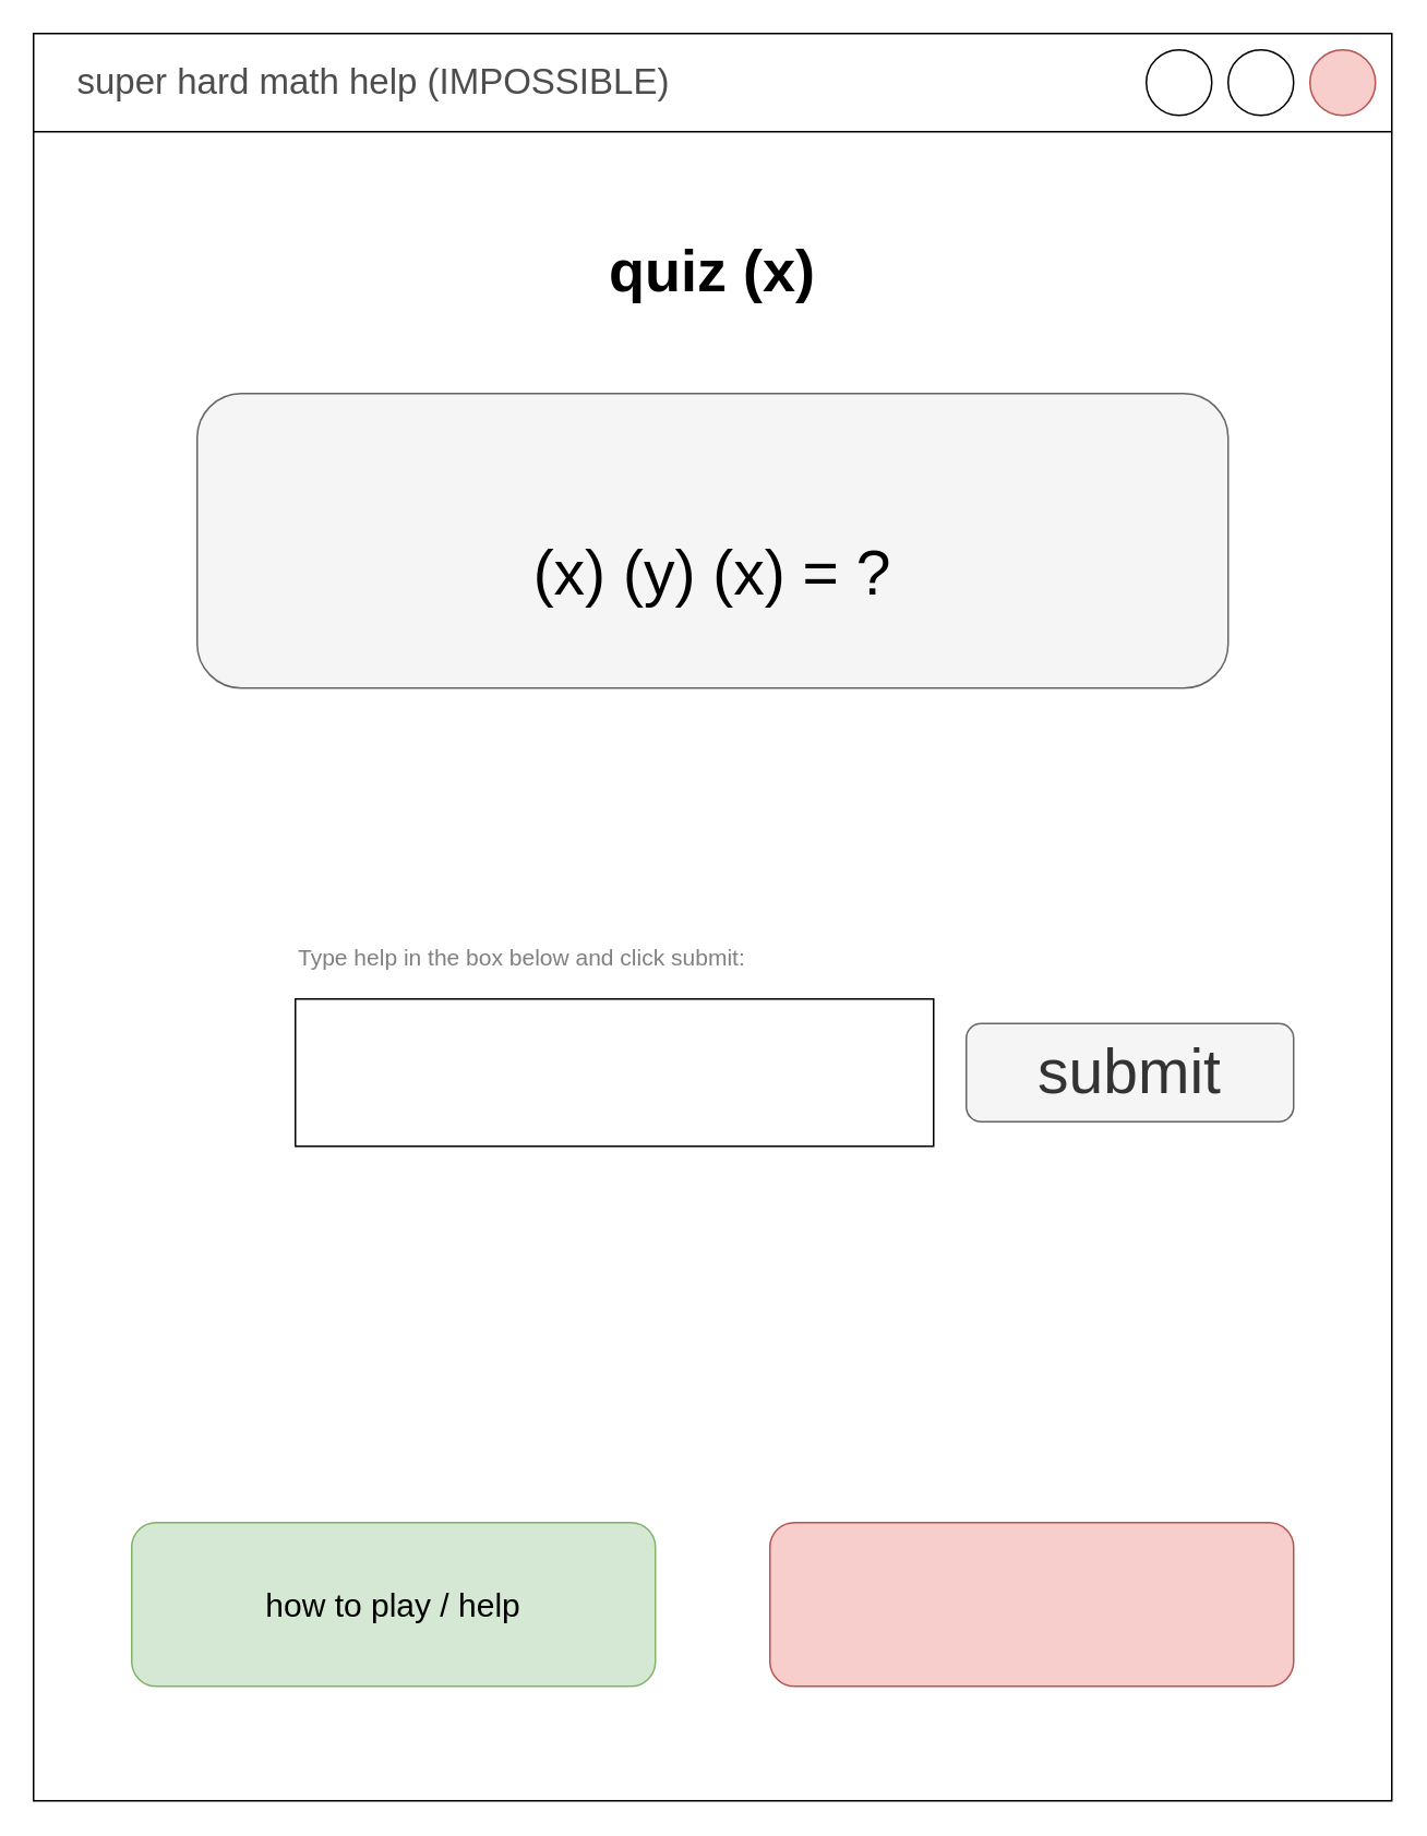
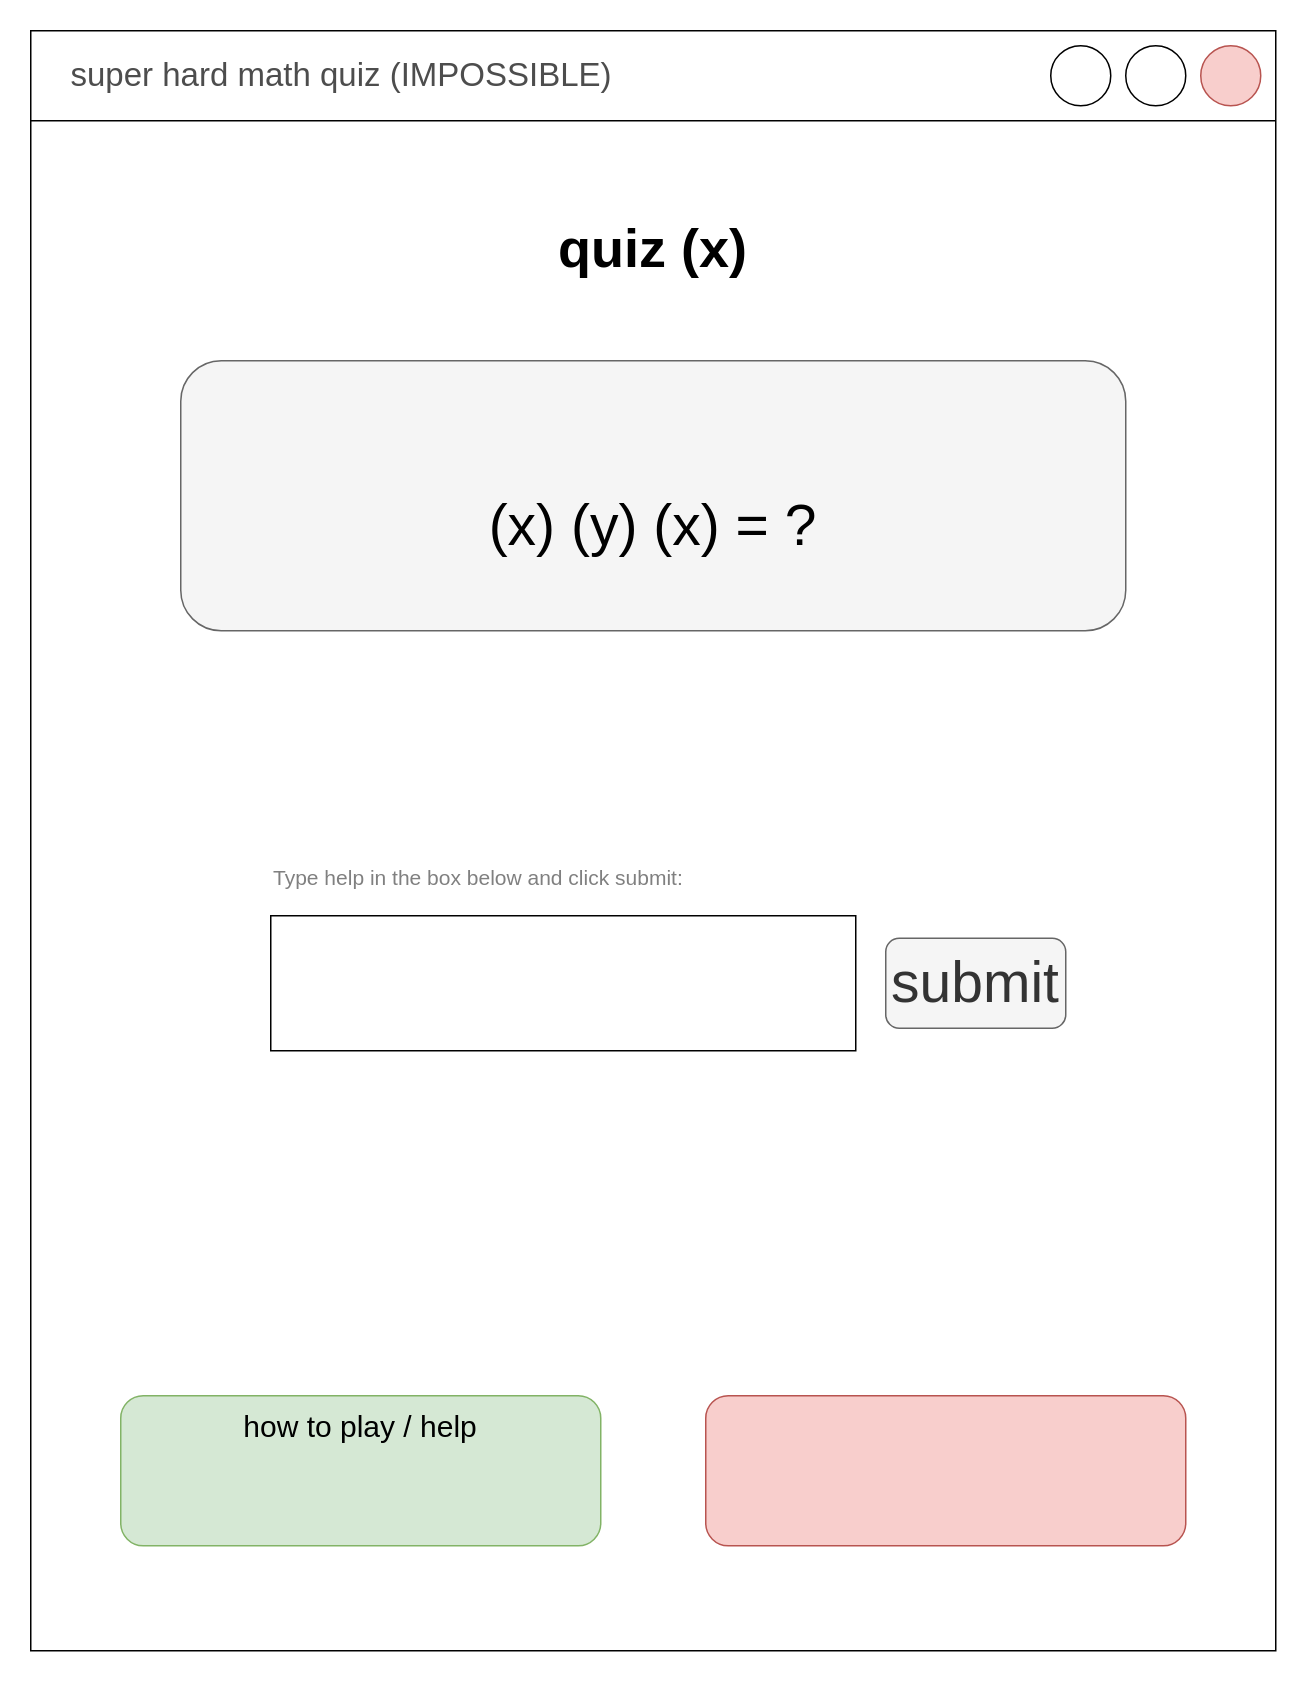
  <mxCell id="0" />
  <mxCell id="1" parent="0" />
  <mxCell id="2" value="" style="rounded=0;whiteSpace=wrap;html=1;" vertex="1" parent="1"><mxGeometry x="20" y="20" width="830" height="1080" as="geometry" /></mxCell>
  <mxCell id="3" value="" style="endArrow=none;html=1;rounded=0;" edge="1" parent="1" target="2"><mxGeometry width="50" height="50" relative="1" as="geometry"><mxPoint x="20" y="80" as="sourcePoint" /><mxPoint x="70" y="30" as="targetPoint" /><Array as="points"><mxPoint x="850" y="80" /></Array></mxGeometry></mxCell>
  <mxCell id="4" value="" style="ellipse;whiteSpace=wrap;html=1;aspect=fixed;fillColor=#f8cecc;strokeColor=#b85450;" vertex="1" parent="1"><mxGeometry x="800" y="30" width="40" height="40" as="geometry" /></mxCell>
  <mxCell id="5" value="" style="ellipse;whiteSpace=wrap;html=1;aspect=fixed;" vertex="1" parent="1"><mxGeometry x="750" y="30" width="40" height="40" as="geometry" /></mxCell>
  <mxCell id="6" value="" style="ellipse;whiteSpace=wrap;html=1;aspect=fixed;" vertex="1" parent="1"><mxGeometry x="700" y="30" width="40" height="40" as="geometry" /></mxCell>
  <mxCell id="7" value="&lt;font size=&quot;1&quot; style=&quot;&quot;&gt;&lt;b style=&quot;font-size: 36px;&quot;&gt;quiz (x)&lt;/b&gt;&lt;/font&gt;" style="text;html=1;strokeColor=none;fillColor=none;align=center;verticalAlign=middle;whiteSpace=wrap;rounded=0;" vertex="1" parent="1"><mxGeometry x="180" y="100" width="510" height="130" as="geometry" /></mxCell>
  <mxCell id="8" value="" style="rounded=1;whiteSpace=wrap;html=1;fontSize=36;fillColor=#f5f5f5;strokeColor=#666666;fontColor=#333333;" vertex="1" parent="1"><mxGeometry x="120" y="240" width="630" height="180" as="geometry" /></mxCell>
  <mxCell id="9" value="&lt;font style=&quot;font-size: 38px;&quot;&gt;(x) (y) (x) = ?&lt;/font&gt;" style="text;html=1;strokeColor=none;fillColor=none;align=center;verticalAlign=middle;whiteSpace=wrap;rounded=0;fontSize=36;" vertex="1" parent="1"><mxGeometry x="150" y="300" width="570" height="100" as="geometry" /></mxCell>
  <mxCell id="10" value="" style="rounded=0;whiteSpace=wrap;html=1;fontSize=38;" vertex="1" parent="1"><mxGeometry x="180" y="610" width="390" height="90" as="geometry" /></mxCell>
- <mxCell id="11" value="submit" style="rounded=1;whiteSpace=wrap;html=1;fontSize=38;fillColor=#f5f5f5;fontColor=#333333;strokeColor=#666666;strokeWidth=1;" vertex="1" parent="1"><mxGeometry x="590" y="625" width="200" height="60" as="geometry" /></mxCell>
+ <mxCell id="11" value="submit" style="rounded=1;whiteSpace=wrap;html=1;fontSize=38;fillColor=#f5f5f5;fontColor=#333333;strokeColor=#666666;strokeWidth=1;" vertex="1" parent="1"><mxGeometry x="590" y="625" width="120" height="60" as="geometry" /></mxCell>
  <mxCell id="12" value="" style="rounded=1;whiteSpace=wrap;html=1;labelBackgroundColor=#FFFFFF;fontSize=16;fillColor=#d5e8d4;strokeColor=#82b366;" vertex="1" parent="1"><mxGeometry x="80" y="930" width="320" height="100" as="geometry" /></mxCell>
- <mxCell id="13" value="&lt;font style=&quot;font-size: 20px;&quot;&gt;how to play / help&lt;/font&gt;" style="text;html=1;strokeColor=none;fillColor=none;align=center;verticalAlign=middle;whiteSpace=wrap;rounded=0;" vertex="1" parent="1"><mxGeometry x="145" y="965" width="190" height="30" as="geometry" /></mxCell>
- <mxCell id="14" value="&lt;font color=&quot;#4d4d4d&quot;&gt;super hard math help (IMPOSSIBLE)&lt;/font&gt;" style="text;html=1;strokeColor=none;fillColor=none;align=left;verticalAlign=middle;whiteSpace=wrap;rounded=0;fontSize=22;" vertex="1" parent="1"><mxGeometry x="45" y="35" width="390" height="30" as="geometry" /></mxCell>
+ <mxCell id="13" value="&lt;font style=&quot;font-size: 20px;&quot;&gt;how to play / help&lt;/font&gt;" style="text;html=1;strokeColor=none;fillColor=none;align=center;verticalAlign=middle;whiteSpace=wrap;rounded=0;" vertex="1" parent="1"><mxGeometry x="145" y="935" width="190" height="30" as="geometry" /></mxCell>
+ <mxCell id="14" value="&lt;font color=&quot;#4d4d4d&quot;&gt;super hard math quiz (IMPOSSIBLE)&lt;/font&gt;" style="text;html=1;strokeColor=none;fillColor=none;align=left;verticalAlign=middle;whiteSpace=wrap;rounded=0;fontSize=22;" vertex="1" parent="1"><mxGeometry x="45" y="35" width="390" height="30" as="geometry" /></mxCell>
  <mxCell id="15" value="&lt;font color=&quot;#808080&quot; style=&quot;font-size: 14px;&quot;&gt;Type help in the box below and click submit:&lt;/font&gt;" style="text;html=1;strokeColor=none;fillColor=none;align=left;verticalAlign=middle;whiteSpace=wrap;rounded=0;" vertex="1" parent="1"><mxGeometry x="180" y="570" width="330" height="30" as="geometry" /></mxCell>
  <mxCell id="16" value="" style="rounded=1;whiteSpace=wrap;html=1;labelBackgroundColor=#FFFFFF;fontSize=16;fillColor=#f8cecc;strokeColor=#b85450;" vertex="1" parent="1"><mxGeometry x="470" y="930" width="320" height="100" as="geometry" /></mxCell>
